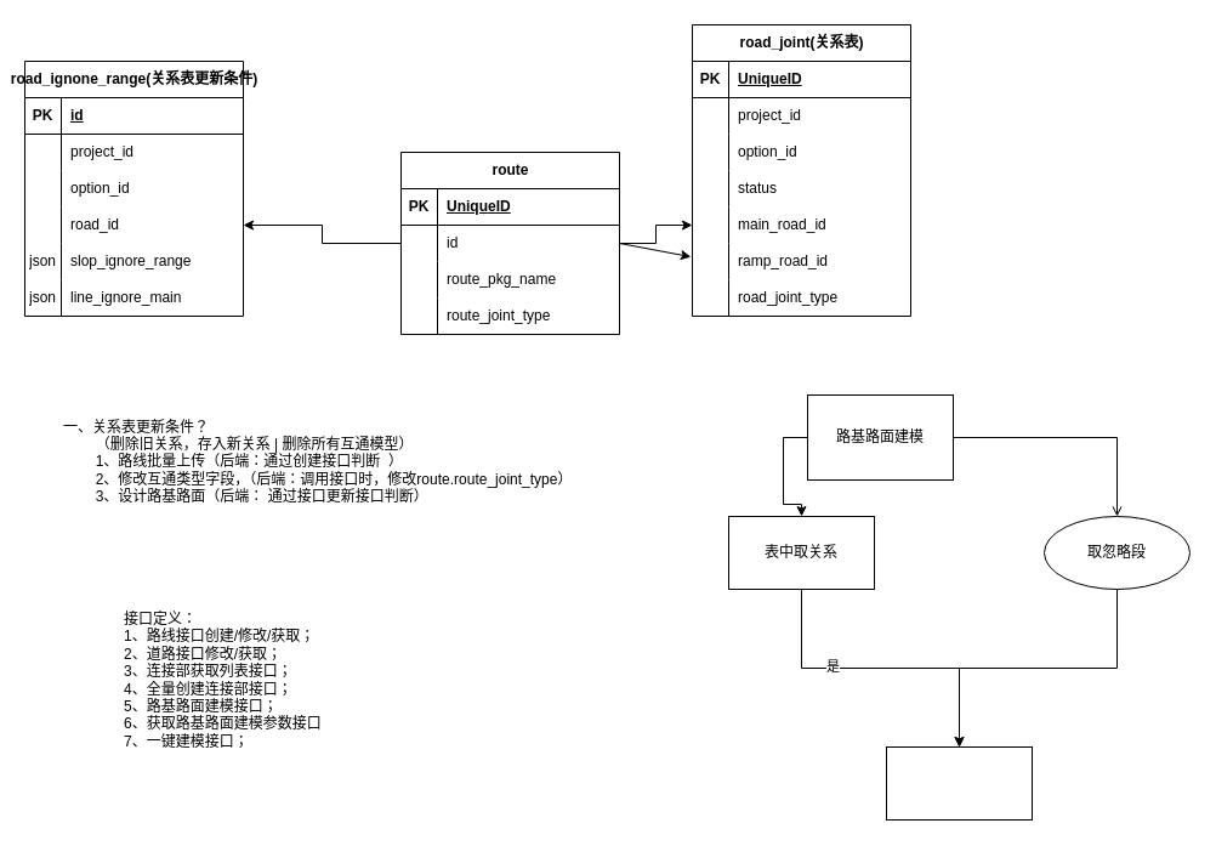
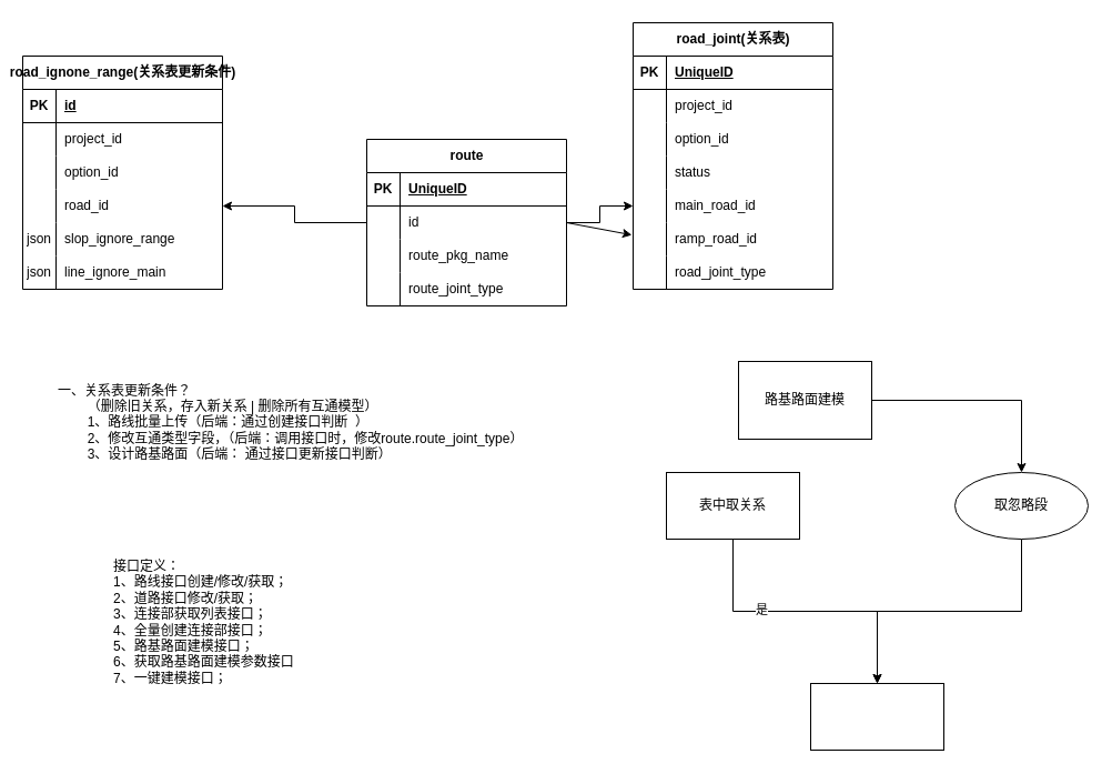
  <mxCell id="0" />
  <mxCell id="1" parent="0" />
  <mxCell id="2" value="road_joint(关系表)" style="shape=table;startSize=30;container=1;collapsible=1;childLayout=tableLayout;fixedRows=1;rowLines=0;fontStyle=1;align=center;resizeLast=1;html=1;" parent="1" vertex="1"><mxGeometry x="570" y="20" width="180" height="240" as="geometry" /></mxCell>
  <mxCell id="3" value="" style="shape=tableRow;horizontal=0;startSize=0;swimlaneHead=0;swimlaneBody=0;fillColor=none;collapsible=0;dropTarget=0;points=[[0,0.5],[1,0.5]];portConstraint=eastwest;top=0;left=0;right=0;bottom=1;" parent="2" vertex="1"><mxGeometry y="30" width="180" height="30" as="geometry" /></mxCell>
  <mxCell id="4" value="PK" style="shape=partialRectangle;connectable=0;fillColor=none;top=0;left=0;bottom=0;right=0;fontStyle=1;overflow=hidden;whiteSpace=wrap;html=1;" parent="3" vertex="1"><mxGeometry width="30" height="30" as="geometry"><mxRectangle width="30" height="30" as="alternateBounds" /></mxGeometry></mxCell>
  <mxCell id="5" value="UniqueID" style="shape=partialRectangle;connectable=0;fillColor=none;top=0;left=0;bottom=0;right=0;align=left;spacingLeft=6;fontStyle=5;overflow=hidden;whiteSpace=wrap;html=1;" parent="3" vertex="1"><mxGeometry x="30" width="150" height="30" as="geometry"><mxRectangle width="150" height="30" as="alternateBounds" /></mxGeometry></mxCell>
  <mxCell id="6" style="shape=tableRow;horizontal=0;startSize=0;swimlaneHead=0;swimlaneBody=0;fillColor=none;collapsible=0;dropTarget=0;points=[[0,0.5],[1,0.5]];portConstraint=eastwest;top=0;left=0;right=0;bottom=0;" parent="2" vertex="1"><mxGeometry y="60" width="180" height="30" as="geometry" /></mxCell>
  <mxCell id="7" style="shape=partialRectangle;connectable=0;fillColor=none;top=0;left=0;bottom=0;right=0;editable=1;overflow=hidden;whiteSpace=wrap;html=1;" parent="6" vertex="1"><mxGeometry width="30" height="30" as="geometry"><mxRectangle width="30" height="30" as="alternateBounds" /></mxGeometry></mxCell>
  <mxCell id="8" value="project_id" style="shape=partialRectangle;connectable=0;fillColor=none;top=0;left=0;bottom=0;right=0;align=left;spacingLeft=6;overflow=hidden;whiteSpace=wrap;html=1;" parent="6" vertex="1"><mxGeometry x="30" width="150" height="30" as="geometry"><mxRectangle width="150" height="30" as="alternateBounds" /></mxGeometry></mxCell>
  <mxCell id="9" style="shape=tableRow;horizontal=0;startSize=0;swimlaneHead=0;swimlaneBody=0;fillColor=none;collapsible=0;dropTarget=0;points=[[0,0.5],[1,0.5]];portConstraint=eastwest;top=0;left=0;right=0;bottom=0;" parent="2" vertex="1"><mxGeometry y="90" width="180" height="30" as="geometry" /></mxCell>
  <mxCell id="10" style="shape=partialRectangle;connectable=0;fillColor=none;top=0;left=0;bottom=0;right=0;editable=1;overflow=hidden;whiteSpace=wrap;html=1;" parent="9" vertex="1"><mxGeometry width="30" height="30" as="geometry"><mxRectangle width="30" height="30" as="alternateBounds" /></mxGeometry></mxCell>
  <mxCell id="11" value="option_id" style="shape=partialRectangle;connectable=0;fillColor=none;top=0;left=0;bottom=0;right=0;align=left;spacingLeft=6;overflow=hidden;whiteSpace=wrap;html=1;" parent="9" vertex="1"><mxGeometry x="30" width="150" height="30" as="geometry"><mxRectangle width="150" height="30" as="alternateBounds" /></mxGeometry></mxCell>
  <mxCell id="12" style="shape=tableRow;horizontal=0;startSize=0;swimlaneHead=0;swimlaneBody=0;fillColor=none;collapsible=0;dropTarget=0;points=[[0,0.5],[1,0.5]];portConstraint=eastwest;top=0;left=0;right=0;bottom=0;" parent="2" vertex="1"><mxGeometry y="120" width="180" height="30" as="geometry" /></mxCell>
  <mxCell id="13" style="shape=partialRectangle;connectable=0;fillColor=none;top=0;left=0;bottom=0;right=0;editable=1;overflow=hidden;whiteSpace=wrap;html=1;" parent="12" vertex="1"><mxGeometry width="30" height="30" as="geometry"><mxRectangle width="30" height="30" as="alternateBounds" /></mxGeometry></mxCell>
  <mxCell id="14" value="status" style="shape=partialRectangle;connectable=0;fillColor=none;top=0;left=0;bottom=0;right=0;align=left;spacingLeft=6;overflow=hidden;whiteSpace=wrap;html=1;" parent="12" vertex="1"><mxGeometry x="30" width="150" height="30" as="geometry"><mxRectangle width="150" height="30" as="alternateBounds" /></mxGeometry></mxCell>
  <mxCell id="15" value="" style="shape=tableRow;horizontal=0;startSize=0;swimlaneHead=0;swimlaneBody=0;fillColor=none;collapsible=0;dropTarget=0;points=[[0,0.5],[1,0.5]];portConstraint=eastwest;top=0;left=0;right=0;bottom=0;" parent="2" vertex="1"><mxGeometry y="150" width="180" height="30" as="geometry" /></mxCell>
  <mxCell id="16" value="" style="shape=partialRectangle;connectable=0;fillColor=none;top=0;left=0;bottom=0;right=0;editable=1;overflow=hidden;whiteSpace=wrap;html=1;" parent="15" vertex="1"><mxGeometry width="30" height="30" as="geometry"><mxRectangle width="30" height="30" as="alternateBounds" /></mxGeometry></mxCell>
  <mxCell id="17" value="main_road_id" style="shape=partialRectangle;connectable=0;fillColor=none;top=0;left=0;bottom=0;right=0;align=left;spacingLeft=6;overflow=hidden;whiteSpace=wrap;html=1;" parent="15" vertex="1"><mxGeometry x="30" width="150" height="30" as="geometry"><mxRectangle width="150" height="30" as="alternateBounds" /></mxGeometry></mxCell>
  <mxCell id="18" value="" style="shape=tableRow;horizontal=0;startSize=0;swimlaneHead=0;swimlaneBody=0;fillColor=none;collapsible=0;dropTarget=0;points=[[0,0.5],[1,0.5]];portConstraint=eastwest;top=0;left=0;right=0;bottom=0;" parent="2" vertex="1"><mxGeometry y="180" width="180" height="30" as="geometry" /></mxCell>
  <mxCell id="19" value="" style="shape=partialRectangle;connectable=0;fillColor=none;top=0;left=0;bottom=0;right=0;editable=1;overflow=hidden;whiteSpace=wrap;html=1;" parent="18" vertex="1"><mxGeometry width="30" height="30" as="geometry"><mxRectangle width="30" height="30" as="alternateBounds" /></mxGeometry></mxCell>
  <mxCell id="20" value="ramp_road_id" style="shape=partialRectangle;connectable=0;fillColor=none;top=0;left=0;bottom=0;right=0;align=left;spacingLeft=6;overflow=hidden;whiteSpace=wrap;html=1;" parent="18" vertex="1"><mxGeometry x="30" width="150" height="30" as="geometry"><mxRectangle width="150" height="30" as="alternateBounds" /></mxGeometry></mxCell>
  <mxCell id="21" style="shape=tableRow;horizontal=0;startSize=0;swimlaneHead=0;swimlaneBody=0;fillColor=none;collapsible=0;dropTarget=0;points=[[0,0.5],[1,0.5]];portConstraint=eastwest;top=0;left=0;right=0;bottom=0;" parent="2" vertex="1"><mxGeometry y="210" width="180" height="30" as="geometry" /></mxCell>
  <mxCell id="22" style="shape=partialRectangle;connectable=0;fillColor=none;top=0;left=0;bottom=0;right=0;editable=1;overflow=hidden;whiteSpace=wrap;html=1;" parent="21" vertex="1"><mxGeometry width="30" height="30" as="geometry"><mxRectangle width="30" height="30" as="alternateBounds" /></mxGeometry></mxCell>
  <mxCell id="23" value="road_joint_type" style="shape=partialRectangle;connectable=0;fillColor=none;top=0;left=0;bottom=0;right=0;align=left;spacingLeft=6;overflow=hidden;whiteSpace=wrap;html=1;" parent="21" vertex="1"><mxGeometry x="30" width="150" height="30" as="geometry"><mxRectangle width="150" height="30" as="alternateBounds" /></mxGeometry></mxCell>
  <mxCell id="24" value="road_ignone_range(关系表更新条件)" style="shape=table;startSize=30;container=1;collapsible=1;childLayout=tableLayout;fixedRows=1;rowLines=0;fontStyle=1;align=center;resizeLast=1;html=1;" parent="1" vertex="1"><mxGeometry x="20" y="50" width="180" height="210" as="geometry" /></mxCell>
  <mxCell id="25" value="" style="shape=tableRow;horizontal=0;startSize=0;swimlaneHead=0;swimlaneBody=0;fillColor=none;collapsible=0;dropTarget=0;points=[[0,0.5],[1,0.5]];portConstraint=eastwest;top=0;left=0;right=0;bottom=1;" parent="24" vertex="1"><mxGeometry y="30" width="180" height="30" as="geometry" /></mxCell>
  <mxCell id="26" value="PK" style="shape=partialRectangle;connectable=0;fillColor=none;top=0;left=0;bottom=0;right=0;fontStyle=1;overflow=hidden;whiteSpace=wrap;html=1;" parent="25" vertex="1"><mxGeometry width="30" height="30" as="geometry"><mxRectangle width="30" height="30" as="alternateBounds" /></mxGeometry></mxCell>
  <mxCell id="27" value="id" style="shape=partialRectangle;connectable=0;fillColor=none;top=0;left=0;bottom=0;right=0;align=left;spacingLeft=6;fontStyle=5;overflow=hidden;whiteSpace=wrap;html=1;" parent="25" vertex="1"><mxGeometry x="30" width="150" height="30" as="geometry"><mxRectangle width="150" height="30" as="alternateBounds" /></mxGeometry></mxCell>
  <mxCell id="28" value="" style="shape=tableRow;horizontal=0;startSize=0;swimlaneHead=0;swimlaneBody=0;fillColor=none;collapsible=0;dropTarget=0;points=[[0,0.5],[1,0.5]];portConstraint=eastwest;top=0;left=0;right=0;bottom=0;" parent="24" vertex="1"><mxGeometry y="60" width="180" height="30" as="geometry" /></mxCell>
  <mxCell id="29" value="" style="shape=partialRectangle;connectable=0;fillColor=none;top=0;left=0;bottom=0;right=0;editable=1;overflow=hidden;whiteSpace=wrap;html=1;" parent="28" vertex="1"><mxGeometry width="30" height="30" as="geometry"><mxRectangle width="30" height="30" as="alternateBounds" /></mxGeometry></mxCell>
  <mxCell id="30" value="project_id" style="shape=partialRectangle;connectable=0;fillColor=none;top=0;left=0;bottom=0;right=0;align=left;spacingLeft=6;overflow=hidden;whiteSpace=wrap;html=1;" parent="28" vertex="1"><mxGeometry x="30" width="150" height="30" as="geometry"><mxRectangle width="150" height="30" as="alternateBounds" /></mxGeometry></mxCell>
  <mxCell id="31" value="" style="shape=tableRow;horizontal=0;startSize=0;swimlaneHead=0;swimlaneBody=0;fillColor=none;collapsible=0;dropTarget=0;points=[[0,0.5],[1,0.5]];portConstraint=eastwest;top=0;left=0;right=0;bottom=0;" parent="24" vertex="1"><mxGeometry y="90" width="180" height="30" as="geometry" /></mxCell>
  <mxCell id="32" value="" style="shape=partialRectangle;connectable=0;fillColor=none;top=0;left=0;bottom=0;right=0;editable=1;overflow=hidden;whiteSpace=wrap;html=1;" parent="31" vertex="1"><mxGeometry width="30" height="30" as="geometry"><mxRectangle width="30" height="30" as="alternateBounds" /></mxGeometry></mxCell>
  <mxCell id="33" value="option_id" style="shape=partialRectangle;connectable=0;fillColor=none;top=0;left=0;bottom=0;right=0;align=left;spacingLeft=6;overflow=hidden;whiteSpace=wrap;html=1;" parent="31" vertex="1"><mxGeometry x="30" width="150" height="30" as="geometry"><mxRectangle width="150" height="30" as="alternateBounds" /></mxGeometry></mxCell>
  <mxCell id="34" value="" style="shape=tableRow;horizontal=0;startSize=0;swimlaneHead=0;swimlaneBody=0;fillColor=none;collapsible=0;dropTarget=0;points=[[0,0.5],[1,0.5]];portConstraint=eastwest;top=0;left=0;right=0;bottom=0;" parent="24" vertex="1"><mxGeometry y="120" width="180" height="30" as="geometry" /></mxCell>
  <mxCell id="35" value="" style="shape=partialRectangle;connectable=0;fillColor=none;top=0;left=0;bottom=0;right=0;editable=1;overflow=hidden;whiteSpace=wrap;html=1;" parent="34" vertex="1"><mxGeometry width="30" height="30" as="geometry"><mxRectangle width="30" height="30" as="alternateBounds" /></mxGeometry></mxCell>
  <mxCell id="36" value="road_id" style="shape=partialRectangle;connectable=0;fillColor=none;top=0;left=0;bottom=0;right=0;align=left;spacingLeft=6;overflow=hidden;whiteSpace=wrap;html=1;" parent="34" vertex="1"><mxGeometry x="30" width="150" height="30" as="geometry"><mxRectangle width="150" height="30" as="alternateBounds" /></mxGeometry></mxCell>
  <mxCell id="37" style="shape=tableRow;horizontal=0;startSize=0;swimlaneHead=0;swimlaneBody=0;fillColor=none;collapsible=0;dropTarget=0;points=[[0,0.5],[1,0.5]];portConstraint=eastwest;top=0;left=0;right=0;bottom=0;" parent="24" vertex="1"><mxGeometry y="150" width="180" height="30" as="geometry" /></mxCell>
  <mxCell id="38" value="json" style="shape=partialRectangle;connectable=0;fillColor=none;top=0;left=0;bottom=0;right=0;editable=1;overflow=hidden;whiteSpace=wrap;html=1;" parent="37" vertex="1"><mxGeometry width="30" height="30" as="geometry"><mxRectangle width="30" height="30" as="alternateBounds" /></mxGeometry></mxCell>
  <mxCell id="39" value="slop_ignore_range" style="shape=partialRectangle;connectable=0;fillColor=none;top=0;left=0;bottom=0;right=0;align=left;spacingLeft=6;overflow=hidden;whiteSpace=wrap;html=1;" parent="37" vertex="1"><mxGeometry x="30" width="150" height="30" as="geometry"><mxRectangle width="150" height="30" as="alternateBounds" /></mxGeometry></mxCell>
  <mxCell id="40" style="shape=tableRow;horizontal=0;startSize=0;swimlaneHead=0;swimlaneBody=0;fillColor=none;collapsible=0;dropTarget=0;points=[[0,0.5],[1,0.5]];portConstraint=eastwest;top=0;left=0;right=0;bottom=0;" parent="24" vertex="1"><mxGeometry y="180" width="180" height="30" as="geometry" /></mxCell>
  <mxCell id="41" value="json" style="shape=partialRectangle;connectable=0;fillColor=none;top=0;left=0;bottom=0;right=0;editable=1;overflow=hidden;whiteSpace=wrap;html=1;" parent="40" vertex="1"><mxGeometry width="30" height="30" as="geometry"><mxRectangle width="30" height="30" as="alternateBounds" /></mxGeometry></mxCell>
  <mxCell id="42" value="line_ignore_main" style="shape=partialRectangle;connectable=0;fillColor=none;top=0;left=0;bottom=0;right=0;align=left;spacingLeft=6;overflow=hidden;whiteSpace=wrap;html=1;" parent="40" vertex="1"><mxGeometry x="30" width="150" height="30" as="geometry"><mxRectangle width="150" height="30" as="alternateBounds" /></mxGeometry></mxCell>
  <mxCell id="43" value="route" style="shape=table;startSize=30;container=1;collapsible=1;childLayout=tableLayout;fixedRows=1;rowLines=0;fontStyle=1;align=center;resizeLast=1;html=1;" parent="1" vertex="1"><mxGeometry x="330" y="125" width="180" height="150" as="geometry" /></mxCell>
  <mxCell id="44" value="" style="shape=tableRow;horizontal=0;startSize=0;swimlaneHead=0;swimlaneBody=0;fillColor=none;collapsible=0;dropTarget=0;points=[[0,0.5],[1,0.5]];portConstraint=eastwest;top=0;left=0;right=0;bottom=1;" parent="43" vertex="1"><mxGeometry y="30" width="180" height="30" as="geometry" /></mxCell>
  <mxCell id="45" value="PK" style="shape=partialRectangle;connectable=0;fillColor=none;top=0;left=0;bottom=0;right=0;fontStyle=1;overflow=hidden;whiteSpace=wrap;html=1;" parent="44" vertex="1"><mxGeometry width="30" height="30" as="geometry"><mxRectangle width="30" height="30" as="alternateBounds" /></mxGeometry></mxCell>
  <mxCell id="46" value="UniqueID" style="shape=partialRectangle;connectable=0;fillColor=none;top=0;left=0;bottom=0;right=0;align=left;spacingLeft=6;fontStyle=5;overflow=hidden;whiteSpace=wrap;html=1;" parent="44" vertex="1"><mxGeometry x="30" width="150" height="30" as="geometry"><mxRectangle width="150" height="30" as="alternateBounds" /></mxGeometry></mxCell>
  <mxCell id="47" value="" style="shape=tableRow;horizontal=0;startSize=0;swimlaneHead=0;swimlaneBody=0;fillColor=none;collapsible=0;dropTarget=0;points=[[0,0.5],[1,0.5]];portConstraint=eastwest;top=0;left=0;right=0;bottom=0;" parent="43" vertex="1"><mxGeometry y="60" width="180" height="30" as="geometry" /></mxCell>
  <mxCell id="48" value="" style="shape=partialRectangle;connectable=0;fillColor=none;top=0;left=0;bottom=0;right=0;editable=1;overflow=hidden;whiteSpace=wrap;html=1;" parent="47" vertex="1"><mxGeometry width="30" height="30" as="geometry"><mxRectangle width="30" height="30" as="alternateBounds" /></mxGeometry></mxCell>
  <mxCell id="49" value="id" style="shape=partialRectangle;connectable=0;fillColor=none;top=0;left=0;bottom=0;right=0;align=left;spacingLeft=6;overflow=hidden;whiteSpace=wrap;html=1;" parent="47" vertex="1"><mxGeometry x="30" width="150" height="30" as="geometry"><mxRectangle width="150" height="30" as="alternateBounds" /></mxGeometry></mxCell>
  <mxCell id="50" value="" style="shape=tableRow;horizontal=0;startSize=0;swimlaneHead=0;swimlaneBody=0;fillColor=none;collapsible=0;dropTarget=0;points=[[0,0.5],[1,0.5]];portConstraint=eastwest;top=0;left=0;right=0;bottom=0;" parent="43" vertex="1"><mxGeometry y="90" width="180" height="30" as="geometry" /></mxCell>
  <mxCell id="51" value="" style="shape=partialRectangle;connectable=0;fillColor=none;top=0;left=0;bottom=0;right=0;editable=1;overflow=hidden;whiteSpace=wrap;html=1;" parent="50" vertex="1"><mxGeometry width="30" height="30" as="geometry"><mxRectangle width="30" height="30" as="alternateBounds" /></mxGeometry></mxCell>
  <mxCell id="52" value="route_pkg_name" style="shape=partialRectangle;connectable=0;fillColor=none;top=0;left=0;bottom=0;right=0;align=left;spacingLeft=6;overflow=hidden;whiteSpace=wrap;html=1;" parent="50" vertex="1"><mxGeometry x="30" width="150" height="30" as="geometry"><mxRectangle width="150" height="30" as="alternateBounds" /></mxGeometry></mxCell>
  <mxCell id="53" style="shape=tableRow;horizontal=0;startSize=0;swimlaneHead=0;swimlaneBody=0;fillColor=none;collapsible=0;dropTarget=0;points=[[0,0.5],[1,0.5]];portConstraint=eastwest;top=0;left=0;right=0;bottom=0;" parent="43" vertex="1"><mxGeometry y="120" width="180" height="30" as="geometry" /></mxCell>
  <mxCell id="54" style="shape=partialRectangle;connectable=0;fillColor=none;top=0;left=0;bottom=0;right=0;editable=1;overflow=hidden;whiteSpace=wrap;html=1;" parent="53" vertex="1"><mxGeometry width="30" height="30" as="geometry"><mxRectangle width="30" height="30" as="alternateBounds" /></mxGeometry></mxCell>
  <mxCell id="55" value="route_joint_type" style="shape=partialRectangle;connectable=0;fillColor=none;top=0;left=0;bottom=0;right=0;align=left;spacingLeft=6;overflow=hidden;whiteSpace=wrap;html=1;" parent="53" vertex="1"><mxGeometry x="30" width="150" height="30" as="geometry"><mxRectangle width="150" height="30" as="alternateBounds" /></mxGeometry></mxCell>
  <mxCell id="56" style="edgeStyle=orthogonalEdgeStyle;rounded=0;orthogonalLoop=1;jettySize=auto;html=1;" parent="1" source="47" target="15" edge="1"><mxGeometry relative="1" as="geometry"><Array as="points" /></mxGeometry></mxCell>
  <mxCell id="57" style="edgeStyle=orthogonalEdgeStyle;rounded=0;orthogonalLoop=1;jettySize=auto;html=1;exitX=0;exitY=0.5;exitDx=0;exitDy=0;entryX=1;entryY=0.5;entryDx=0;entryDy=0;" parent="1" source="47" target="34" edge="1"><mxGeometry relative="1" as="geometry" /></mxCell>
  <mxCell id="58" value="" style="endArrow=classic;html=1;rounded=0;exitX=1;exitY=0.5;exitDx=0;exitDy=0;entryX=-0.006;entryY=0.371;entryDx=0;entryDy=0;entryPerimeter=0;" parent="1" source="47" target="18" edge="1"><mxGeometry width="50" height="50" relative="1" as="geometry"><mxPoint x="540" y="365" as="sourcePoint" /><mxPoint x="590" y="315" as="targetPoint" /></mxGeometry></mxCell>
  <mxCell id="59" value="一、关系表更新条件？&lt;div&gt;&lt;span style=&quot;white-space: pre;&quot;&gt;&#09;&lt;/span&gt;（删除旧关系，存入新关系 |&amp;nbsp;&lt;span style=&quot;background-color: transparent; color: light-dark(rgb(0, 0, 0), rgb(255, 255, 255));&quot;&gt;删除所有互通模型&lt;/span&gt;&lt;span style=&quot;background-color: transparent; color: light-dark(rgb(0, 0, 0), rgb(255, 255, 255));&quot;&gt;）&lt;/span&gt;&lt;/div&gt;&lt;div&gt;&lt;div&gt;&lt;span style=&quot;white-space: pre;&quot;&gt;&#09;&lt;/span&gt;1、路线批量上传（后端：通过创建接口判断&amp;nbsp; ）&lt;br&gt;&lt;/div&gt;&lt;div&gt;&lt;span style=&quot;white-space: pre;&quot;&gt;&#09;&lt;/span&gt;2、修改互通类型字段，（后端：调用接口时，修改route.&lt;span style=&quot;text-wrap-mode: wrap; background-color: transparent; color: light-dark(rgb(0, 0, 0), rgb(255, 255, 255));&quot;&gt;route_joint_type&lt;/span&gt;&lt;span style=&quot;background-color: transparent; color: light-dark(rgb(0, 0, 0), rgb(255, 255, 255));&quot;&gt;）&lt;/span&gt;&lt;/div&gt;&lt;div&gt;&lt;span style=&quot;white-space: pre;&quot;&gt;&#09;&lt;/span&gt;3、设计路基路面（后端： 通过接口更新接口判断）&lt;br&gt;&lt;/div&gt;&lt;/div&gt;" style="text;html=1;align=left;verticalAlign=middle;resizable=0;points=[];autosize=1;strokeColor=none;fillColor=none;" parent="1" vertex="1"><mxGeometry x="50" y="335" width="440" height="90" as="geometry" /></mxCell>
  <mxCell id="60" value="接口定义：&lt;div&gt;1、路线接口创建/修改/获取；&lt;/div&gt;&lt;div&gt;2、道路接口修改/获取；&lt;/div&gt;&lt;div&gt;3、连接部获取列表接口；&lt;/div&gt;&lt;div&gt;4、全量创建连接部接口；&lt;/div&gt;&lt;div&gt;5、路基路面建模接口；&lt;/div&gt;&lt;div&gt;6、获取路基路面建模参数接口&lt;/div&gt;&lt;div&gt;7、一键建模接口；&lt;/div&gt;" style="rounded=0;whiteSpace=wrap;html=1;align=left;fillColor=none;strokeColor=none;" vertex="1" parent="1"><mxGeometry x="100" y="475" width="600" height="170" as="geometry" /></mxCell>
- <mxCell id="61" value="" style="edgeStyle=orthogonalEdgeStyle;rounded=0;orthogonalLoop=1;jettySize=auto;html=1;endArrow=open;" edge="1" parent="1" source="63" target="69"><mxGeometry relative="1" as="geometry" /></mxCell>
- <mxCell id="62" style="edgeStyle=orthogonalEdgeStyle;rounded=0;orthogonalLoop=1;jettySize=auto;html=1;exitX=0;exitY=0.5;exitDx=0;exitDy=0;entryX=0.5;entryY=0;entryDx=0;entryDy=0;" edge="1" parent="1" source="63" target="67"><mxGeometry relative="1" as="geometry" /></mxCell>
+ <mxCell id="61" value="" style="edgeStyle=orthogonalEdgeStyle;rounded=0;orthogonalLoop=1;jettySize=auto;html=1;" edge="1" parent="1" source="63" target="69"><mxGeometry relative="1" as="geometry" /></mxCell>
  <mxCell id="63" value="路基路面建模" style="rounded=0;whiteSpace=wrap;html=1;" vertex="1" parent="1"><mxGeometry x="665" y="325" width="120" height="70" as="geometry" /></mxCell>
  <mxCell id="64" value="" style="edgeStyle=orthogonalEdgeStyle;rounded=0;orthogonalLoop=1;jettySize=auto;html=1;exitX=0.5;exitY=1;exitDx=0;exitDy=0;" edge="1" parent="1" source="67" target="66"><mxGeometry relative="1" as="geometry"><mxPoint x="780" y="475" as="sourcePoint" /></mxGeometry></mxCell>
  <mxCell id="65" value="是" style="edgeLabel;html=1;align=center;verticalAlign=middle;resizable=0;points=[];" vertex="1" connectable="0" parent="64"><mxGeometry x="-0.307" y="2" relative="1" as="geometry"><mxPoint as="offset" /></mxGeometry></mxCell>
  <mxCell id="66" value="" style="whiteSpace=wrap;html=1;rounded=0;" vertex="1" parent="1"><mxGeometry x="730" y="615" width="120" height="60" as="geometry" /></mxCell>
  <mxCell id="67" value="表中取关系" style="whiteSpace=wrap;html=1;rounded=0;" vertex="1" parent="1"><mxGeometry x="600" y="425" width="120" height="60" as="geometry" /></mxCell>
  <mxCell id="68" style="edgeStyle=orthogonalEdgeStyle;rounded=0;orthogonalLoop=1;jettySize=auto;html=1;entryX=0.5;entryY=0;entryDx=0;entryDy=0;exitX=0.5;exitY=1;exitDx=0;exitDy=0;" edge="1" parent="1" source="69" target="66"><mxGeometry relative="1" as="geometry" /></mxCell>
  <mxCell id="69" value="取忽略段" style="ellipse;whiteSpace=wrap;html=1;" vertex="1" parent="1"><mxGeometry x="860" y="425" width="120" height="60" as="geometry" /></mxCell>
